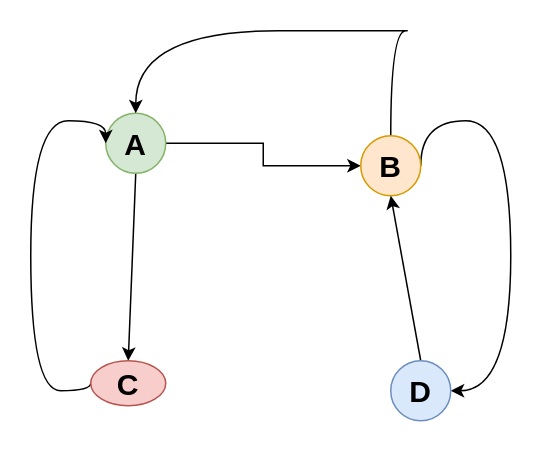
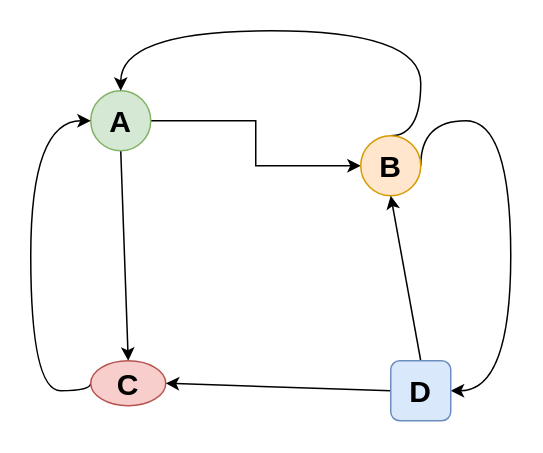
  <mxCell id="0" />
  <mxCell id="1" parent="0" />
  <mxCell id="2" value="" style="edgeStyle=orthogonalEdgeStyle;rounded=0;orthogonalLoop=1;jettySize=auto;html=1;exitX=1;exitY=0.5;exitDx=0;exitDy=0;entryX=0;entryY=0.5;entryDx=0;entryDy=0;fontSize=20;" edge="1" parent="1" source="4" target="7"><mxGeometry relative="1" as="geometry" /></mxCell>
  <mxCell id="3" value="" style="edgeStyle=none;rounded=0;orthogonalLoop=1;jettySize=auto;html=1;exitX=0.5;exitY=1;exitDx=0;exitDy=0;entryX=0.5;entryY=0;entryDx=0;entryDy=0;fontSize=20;" edge="1" parent="1" source="4" target="9"><mxGeometry relative="1" as="geometry" /></mxCell>
- <mxCell id="4" value="A" style="ellipse;whiteSpace=wrap;html=1;aspect=fixed;fontStyle=1;fontSize=20;fillColor=#d5e8d4;strokeColor=#82b366;" vertex="1" parent="1"><mxGeometry x="70" y="75" width="40" height="40" as="geometry" /></mxCell>
+ <mxCell id="4" value="A" style="ellipse;whiteSpace=wrap;html=1;aspect=fixed;fontStyle=1;fontSize=20;fillColor=#d5e8d4;strokeColor=#82b366;" vertex="1" parent="1"><mxGeometry x="60" y="60" width="40" height="40" as="geometry" /></mxCell>
  <mxCell id="5" value="" style="edgeStyle=orthogonalEdgeStyle;curved=1;rounded=0;orthogonalLoop=1;jettySize=auto;html=1;exitX=1;exitY=0.5;exitDx=0;exitDy=0;entryX=1;entryY=0.5;entryDx=0;entryDy=0;fontSize=20;" edge="1" parent="1" source="7" target="12"><mxGeometry relative="1" as="geometry"><Array as="points"><mxPoint x="340" y="80" /><mxPoint x="340" y="260" /></Array></mxGeometry></mxCell>
  <mxCell id="6" value="" style="edgeStyle=orthogonalEdgeStyle;curved=1;rounded=0;orthogonalLoop=1;jettySize=auto;html=1;exitX=0.5;exitY=0;exitDx=0;exitDy=0;entryX=0.5;entryY=0;entryDx=0;entryDy=0;fontSize=20;" edge="1" parent="1" source="7" target="4"><mxGeometry relative="1" as="geometry"><Array as="points"><mxPoint x="280" y="20" /><mxPoint x="80" y="20" /></Array></mxGeometry></mxCell>
  <mxCell id="7" value="B" style="ellipse;whiteSpace=wrap;html=1;aspect=fixed;fontStyle=1;fontSize=20;fillColor=#ffe6cc;strokeColor=#d79b00;" vertex="1" parent="1"><mxGeometry x="240" y="90" width="40" height="40" as="geometry" /></mxCell>
  <mxCell id="8" value="" style="edgeStyle=orthogonalEdgeStyle;curved=1;rounded=0;orthogonalLoop=1;jettySize=auto;html=1;exitX=0;exitY=0.5;exitDx=0;exitDy=0;entryX=0;entryY=0.5;entryDx=0;entryDy=0;fontSize=20;" edge="1" parent="1" source="9" target="4"><mxGeometry relative="1" as="geometry"><Array as="points"><mxPoint x="20" y="260" /><mxPoint x="20" y="80" /></Array></mxGeometry></mxCell>
  <mxCell id="9" value="C" style="ellipse;whiteSpace=wrap;html=1;aspect=fixed;fontStyle=1;fontSize=20;fillColor=#f8cecc;strokeColor=#b85450;" vertex="1" parent="1"><mxGeometry x="60" y="240" width="50" height="30" as="geometry" /></mxCell>
+ <mxCell id="10" value="" style="edgeStyle=none;rounded=0;orthogonalLoop=1;jettySize=auto;html=1;exitX=0;exitY=0.5;exitDx=0;exitDy=0;entryX=1;entryY=0.5;entryDx=0;entryDy=0;fontSize=20;" edge="1" parent="1" source="12" target="9"><mxGeometry relative="1" as="geometry" /></mxCell>
  <mxCell id="11" value="" style="edgeStyle=none;rounded=0;orthogonalLoop=1;jettySize=auto;html=1;exitX=0.5;exitY=0;exitDx=0;exitDy=0;entryX=0.5;entryY=1;entryDx=0;entryDy=0;fontSize=20;" edge="1" parent="1" source="12" target="7"><mxGeometry relative="1" as="geometry" /></mxCell>
- <mxCell id="12" value="D" style="ellipse;whiteSpace=wrap;html=1;aspect=fixed;fontStyle=1;fontSize=20;fillColor=#dae8fc;strokeColor=#6c8ebf;" vertex="1" parent="1"><mxGeometry x="260" y="240" width="40" height="40" as="geometry" /></mxCell>
+ <mxCell id="12" value="D" style="whiteSpace=wrap;html=1;aspect=fixed;fontStyle=1;fontSize=20;fillColor=#dae8fc;strokeColor=#6c8ebf;rounded=1;" vertex="1" parent="1"><mxGeometry x="260" y="240" width="40" height="40" as="geometry" /></mxCell>
